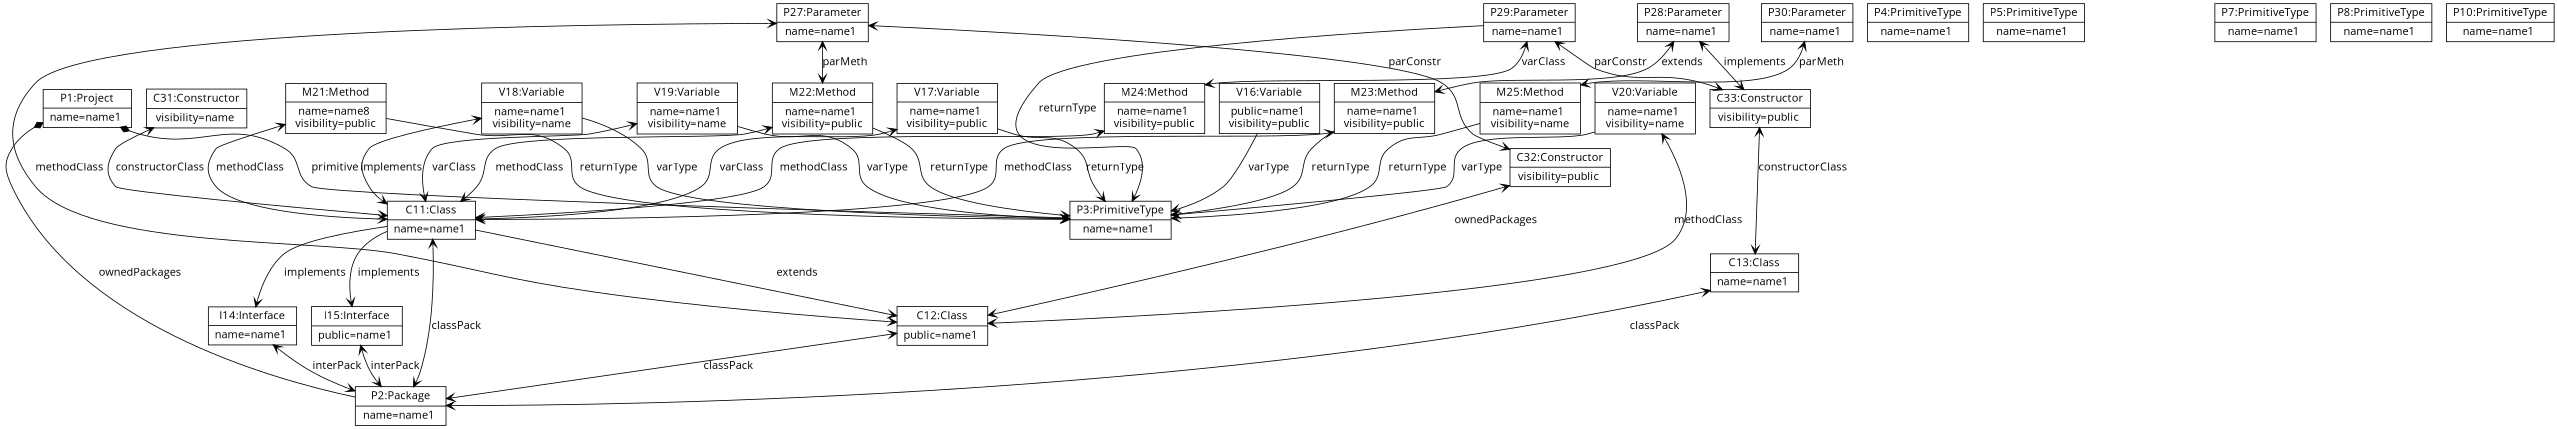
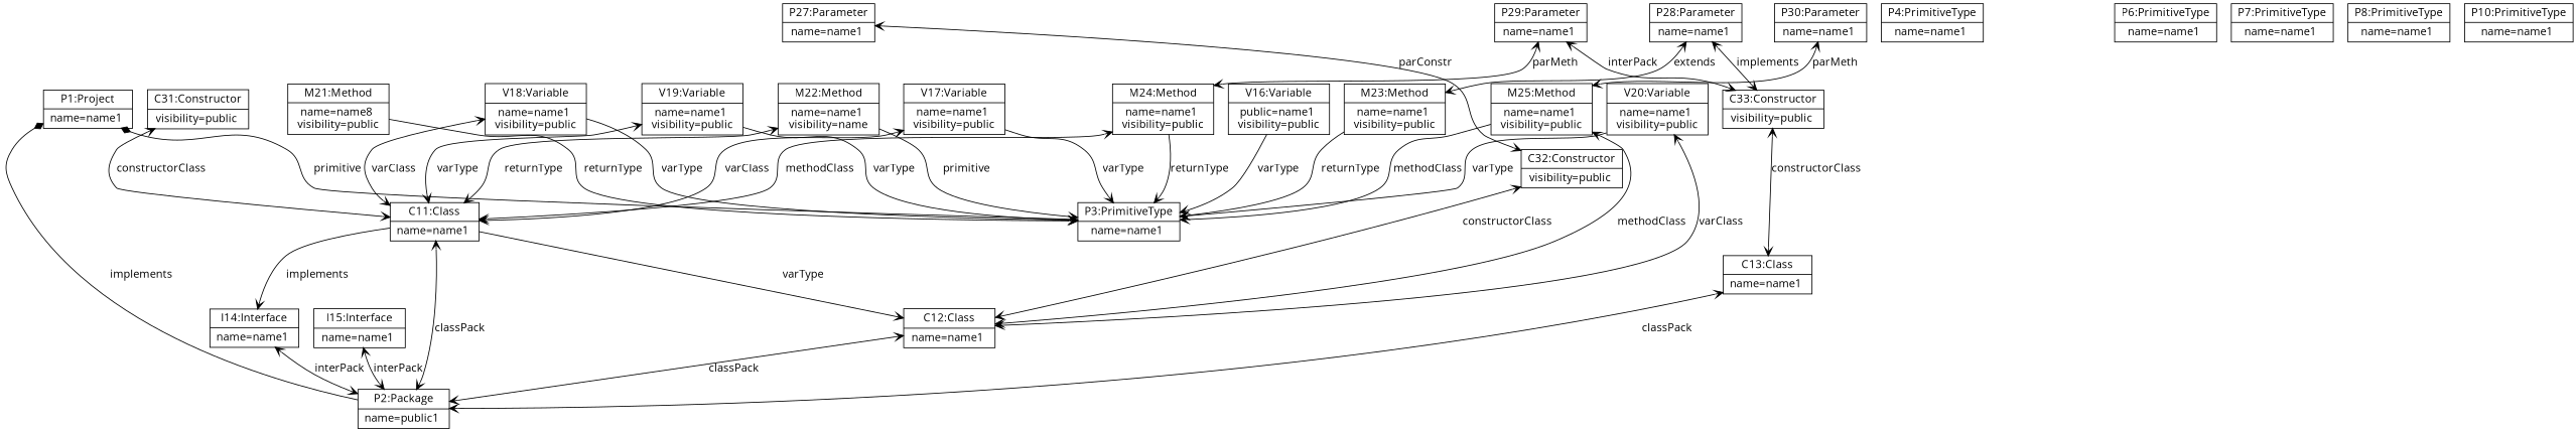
  graph {
    fontname="Open Sans"
    node [fontname="Open Sans" shape=record]
    edge [arrowhead=open arrowtail=open dir=both fontname="Open Sans"]
    n1 [label="{P1:Project| name=name1 \n}"]
-   n2 [label="{P2:Package| name=name1 \n}"]
+   n2 [label="{P2:Package| name=public1 \n}"]
    n3 [label="{P3:PrimitiveType| name=name1 \n}"]
    n4 [label="{P4:PrimitiveType| name=name1 \n}"]
-   n5 [label="{P5:PrimitiveType| name=name1 \n}"]
+   n6 [label="{P6:PrimitiveType| name=name1 \n}"]
    n7 [label="{P7:PrimitiveType| name=name1 \n}"]
    n8 [label="{P8:PrimitiveType| name=name1 \n}"]
    n9 [label="{P10:PrimitiveType| name=name1 \n}"]
    n10 [label="{C11:Class| name=name1 \n}"]
-   n11 [label="{C12:Class| public=name1 \n}"]
+   n11 [label="{C12:Class| name=name1 \n}"]
    n12 [label="{I14:Interface| name=name1 \n}"]
-   n13 [label="{I15:Interface| public=name1 \n}"]
+   n13 [label="{I15:Interface| name=name1 \n}"]
    n14 [label="{C13:Class| name=name1 \n}"]
    n15 [label="{V16:Variable| public=name1 \n visibility=public \n}"]
    n16 [label="{V17:Variable| name=name1 \n visibility=public \n}"]
-   n17 [label="{V18:Variable| name=name1 \n visibility=name \n}"]
-   n18 [label="{V19:Variable| name=name1 \n visibility=name \n}"]
-   n19 [label="{V20:Variable| name=name1 \n visibility=name \n}"]
+   n17 [label="{V18:Variable| name=name1 \n visibility=public \n}"]
+   n18 [label="{V19:Variable| name=name1 \n visibility=public \n}"]
+   n19 [label="{V20:Variable| name=name1 \n visibility=public \n}"]
    n20 [label="{M21:Method| name=name8 \n visibility=public \n}"]
-   n21 [label="{M22:Method| name=name1 \n visibility=public \n}"]
+   n21 [label="{M22:Method| name=name1 \n visibility=name \n}"]
    n22 [label="{M23:Method| name=name1 \n visibility=public \n}"]
    n23 [label="{M24:Method| name=name1 \n visibility=public \n}"]
-   n24 [label="{M25:Method| name=name1 \n visibility=name \n}"]
-   n25 [label="{C31:Constructor| visibility=name \n}"]
+   n24 [label="{M25:Method| name=name1 \n visibility=public \n}"]
+   n25 [label="{C31:Constructor| visibility=public \n}"]
    n26 [label="{P27:Parameter| name=name1 \n}"]
    n27 [label="{C32:Constructor| visibility=public \n}"]
    n28 [label="{P28:Parameter| name=name1 \n}"]
    n29 [label="{C33:Constructor| visibility=public \n}"]
    n30 [label="{P29:Parameter| name=name1 \n}"]
    n31 [label="{P30:Parameter| name=name1 \n}"]
-   n1 -- n2 [arrowhead=none arrowtail=diamond label=ownedPackages]
+   n1 -- n2 [arrowhead=none arrowtail=diamond label=implements]
    n1 -- n3 [arrowhead=none arrowtail=diamond label=primitive]
    n10 -- n2 [label=classPack]
-   n10 -- n11 [dir=forward label=extends]
+   n10 -- n11 [dir=forward label=varType]
    n10 -- n12 [dir=forward label=implements]
-   n10 -- n13 [dir=forward label=implements]
    n11 -- n2 [label=classPack]
    n12 -- n2 [label=interPack]
    n13 -- n2 [label=interPack]
    n14 -- n2 [label=classPack]
    n15 -- n3 [dir=forward label=varType]
-   n16 -- n3 [dir=forward label=returnType]
+   n16 -- n3 [dir=forward label=varType]
    n16 -- n10 [label=varClass]
    n17 -- n3 [dir=forward label=varType]
-   n17 -- n10 [label=implements]
+   n17 -- n10 [label=varClass]
    n18 -- n3 [dir=forward label=varType]
-   n18 -- n10 [label=varClass]
+   n18 -- n10 [label=varType]
    n19 -- n3 [dir=forward label=varType]
-   n19 -- n11 [label=methodClass]
+   n19 -- n11 [label=varClass]
    n20 -- n3 [dir=forward label=returnType]
-   n20 -- n10 [label=methodClass]
-   n21 -- n3 [dir=forward label=returnType]
-   n21 -- n10 [label=methodClass]
+   n21 -- n3 [dir=forward label=primitive]
+   n21 -- n10 [label=returnType]
    n22 -- n3 [dir=forward label=returnType]
-   n22 -- n10 [label=methodClass]
-   n30 -- n3 [dir=forward label=returnType]
+   n23 -- n3 [dir=forward label=returnType]
    n23 -- n10 [label=methodClass]
-   n24 -- n3 [dir=forward label=returnType]
-   n26 -- n11 [label=methodClass]
+   n24 -- n3 [dir=forward label=methodClass]
+   n24 -- n11 [label=methodClass]
    n25 -- n10 [label=constructorClass]
-   n26 -- n21 [label=parMeth]
    n26 -- n27 [label=parConstr]
-   n27 -- n11 [label=ownedPackages]
+   n27 -- n11 [label=constructorClass]
    n28 -- n22 [label=extends]
    n28 -- n29 [label=implements]
    n29 -- n14 [label=constructorClass]
-   n30 -- n23 [label=varClass]
-   n30 -- n29 [label=parConstr]
+   n30 -- n23 [label=parMeth]
+   n30 -- n29 [label=interPack]
    n31 -- n24 [label=parMeth]
  }
